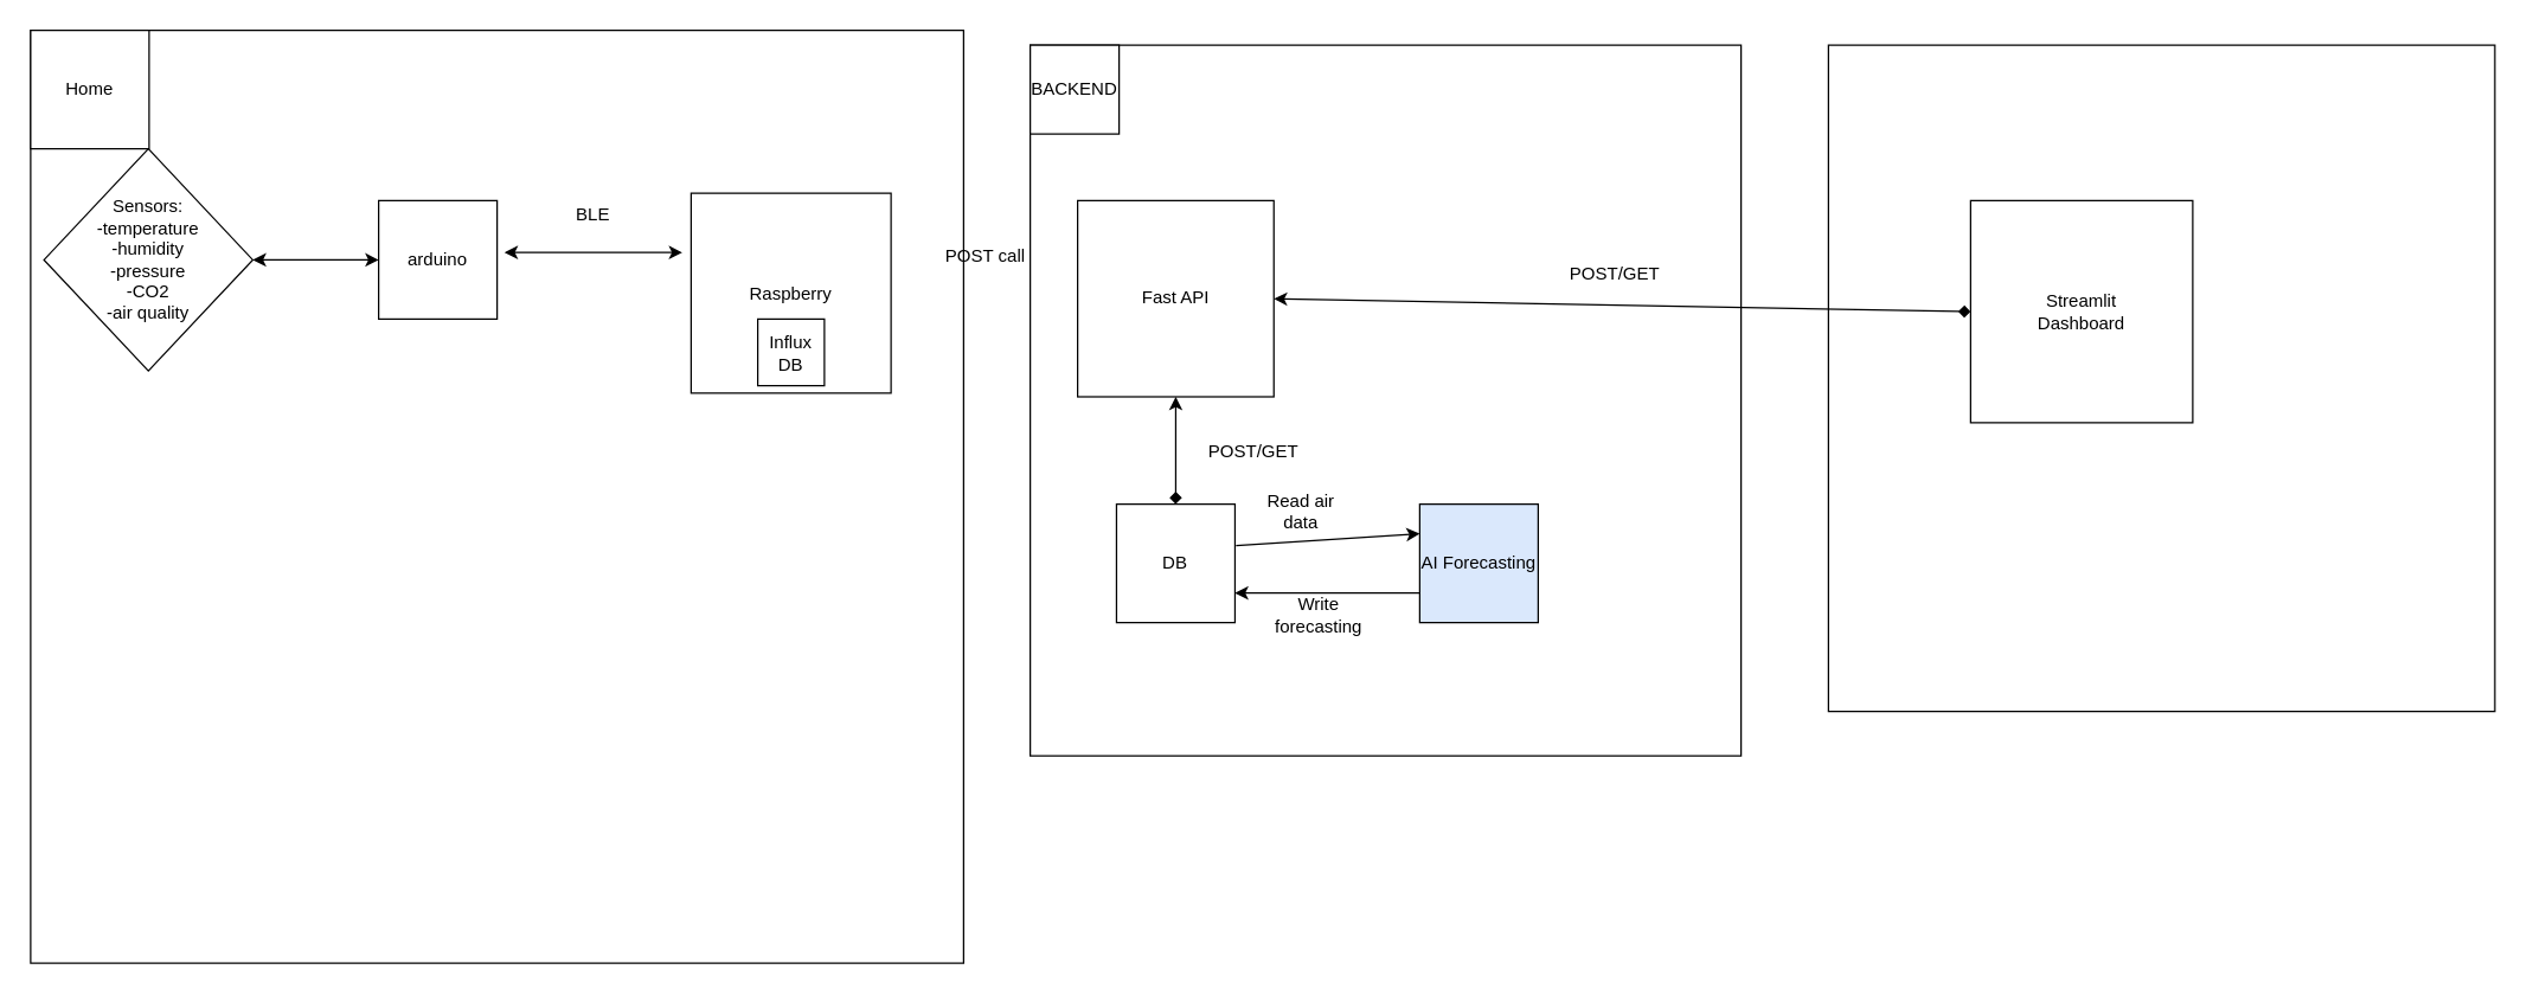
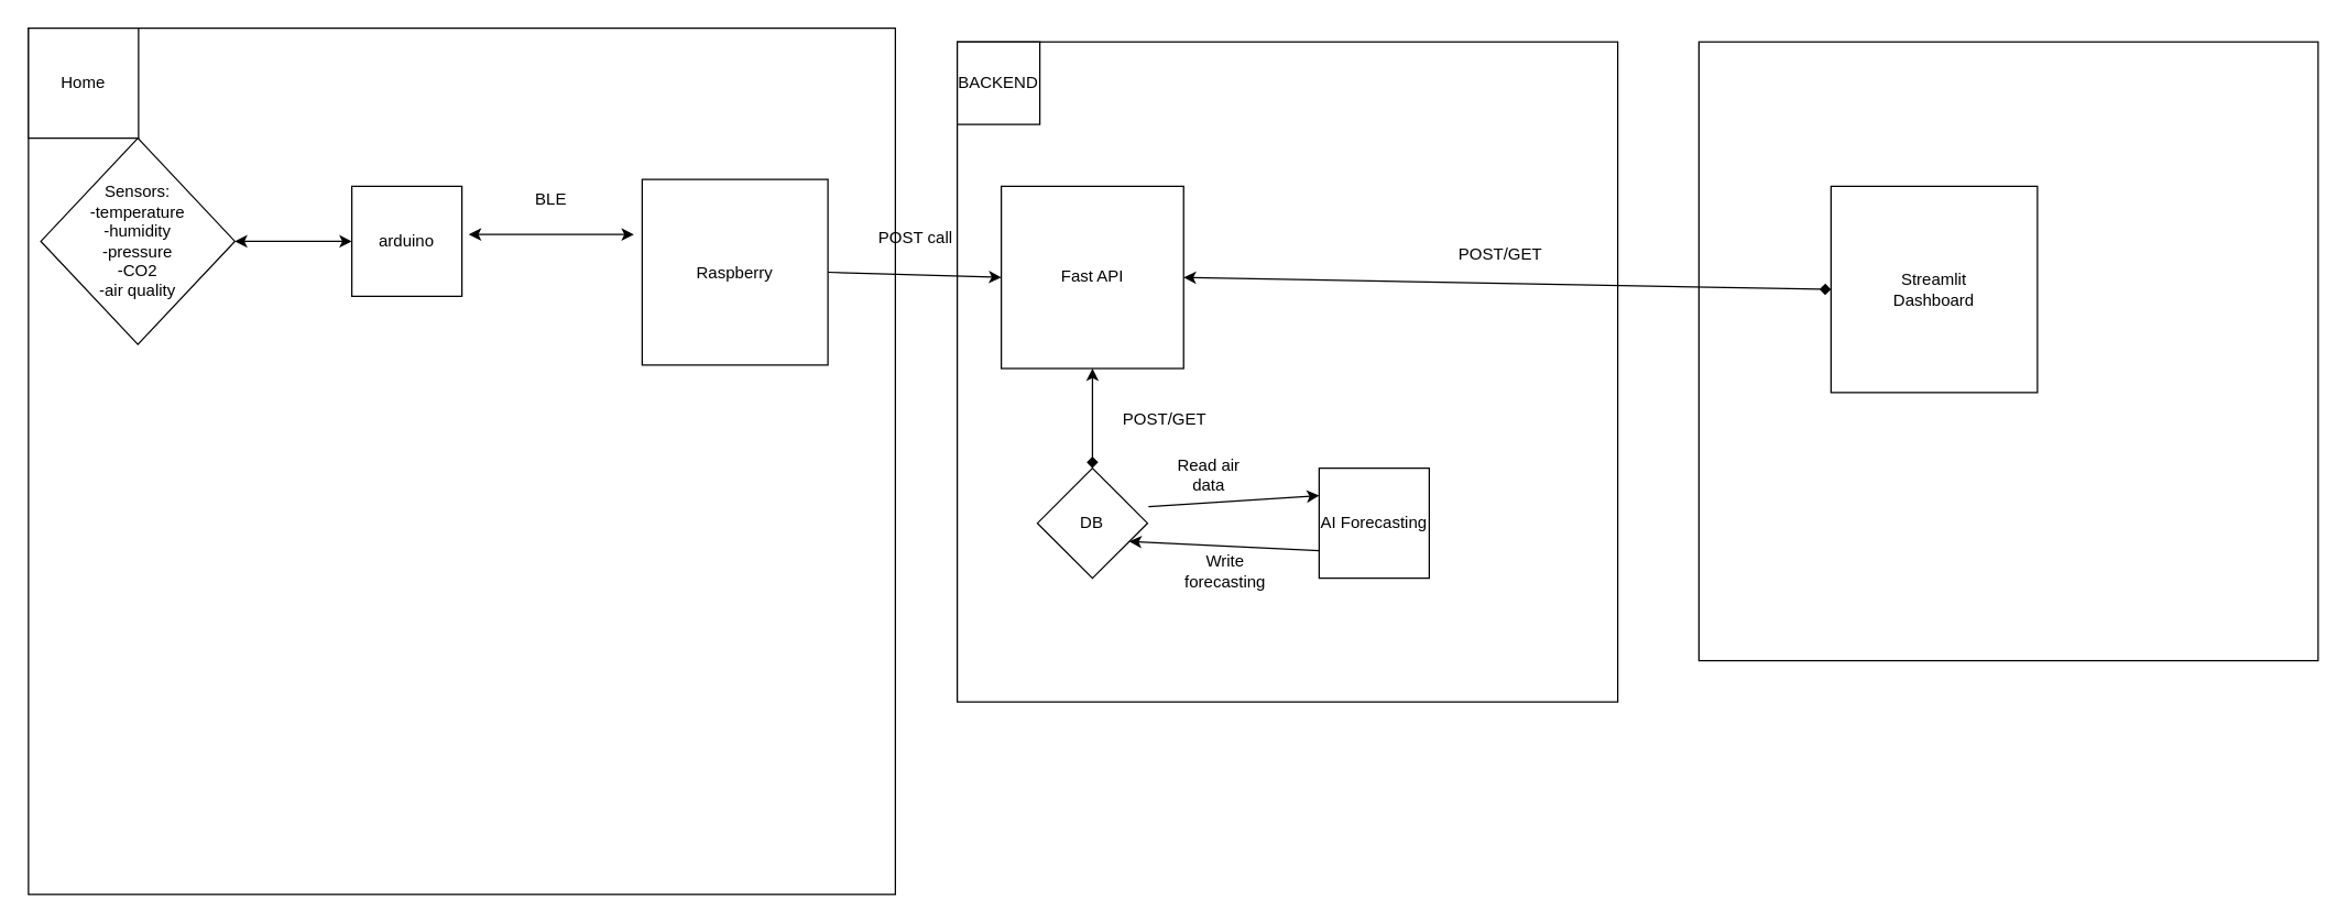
  <mxCell id="0" />
  <mxCell id="1" parent="0" />
  <mxCell id="2" value="" style="whiteSpace=wrap;html=1;aspect=fixed;" vertex="1" parent="1"><mxGeometry x="1234" y="30" width="450" height="450" as="geometry" /></mxCell>
  <mxCell id="3" value="" style="whiteSpace=wrap;html=1;aspect=fixed;" vertex="1" parent="1"><mxGeometry x="695" y="30" width="480" height="480" as="geometry" /></mxCell>
  <mxCell id="4" value="" style="whiteSpace=wrap;html=1;aspect=fixed;" vertex="1" parent="1"><mxGeometry x="20" y="20" width="630" height="630" as="geometry" /></mxCell>
  <mxCell id="5" value="arduino" style="whiteSpace=wrap;html=1;aspect=fixed;" vertex="1" parent="1"><mxGeometry x="255" y="135" width="80" height="80" as="geometry" /></mxCell>
  <mxCell id="6" value="Sensors:&lt;br&gt;-temperature&lt;br&gt;-humidity&lt;br&gt;-pressure&lt;br&gt;-CO2&lt;br&gt;-air quality" style="rhombus;whiteSpace=wrap;html=1;" vertex="1" parent="1"><mxGeometry x="29" y="100" width="141" height="150" as="geometry" /></mxCell>
  <mxCell id="7" value="" style="endArrow=classic;startArrow=classic;html=1;rounded=0;exitX=1;exitY=0.5;exitDx=0;exitDy=0;entryX=0;entryY=0.5;entryDx=0;entryDy=0;" edge="1" parent="1" source="6" target="5"><mxGeometry width="50" height="50" relative="1" as="geometry"><mxPoint x="430" y="300" as="sourcePoint" /><mxPoint x="480" y="250" as="targetPoint" /></mxGeometry></mxCell>
  <mxCell id="8" value="Raspberry" style="whiteSpace=wrap;html=1;aspect=fixed;" vertex="1" parent="1"><mxGeometry x="466" y="130" width="135" height="135" as="geometry" /></mxCell>
  <mxCell id="9" value="" style="endArrow=classic;startArrow=classic;html=1;rounded=0;" edge="1" parent="1"><mxGeometry width="50" height="50" relative="1" as="geometry"><mxPoint x="340" y="170" as="sourcePoint" /><mxPoint x="460" y="170" as="targetPoint" /></mxGeometry></mxCell>
  <mxCell id="10" value="BLE" style="text;html=1;strokeColor=none;fillColor=none;align=center;verticalAlign=middle;whiteSpace=wrap;rounded=0;" vertex="1" parent="1"><mxGeometry x="370" y="130" width="60" height="30" as="geometry" /></mxCell>
- <mxCell id="11" value="Influx DB" style="whiteSpace=wrap;html=1;aspect=fixed;" vertex="1" parent="1"><mxGeometry x="511" y="215" width="45" height="45" as="geometry" /></mxCell>
  <mxCell id="12" value="Fast API" style="whiteSpace=wrap;html=1;aspect=fixed;" vertex="1" parent="1"><mxGeometry x="727" y="135" width="132.5" height="132.5" as="geometry" /></mxCell>
- <mxCell id="14" value="DB" style="whiteSpace=wrap;html=1;aspect=fixed;" vertex="1" parent="1"><mxGeometry x="753.25" y="340" width="80" height="80" as="geometry" /></mxCell>
+ <mxCell id="13" value="" style="endArrow=classic;html=1;rounded=0;entryX=0;entryY=0.5;entryDx=0;entryDy=0;exitX=1;exitY=0.5;exitDx=0;exitDy=0;" edge="1" parent="1" source="8" target="12"><mxGeometry width="50" height="50" relative="1" as="geometry"><mxPoint x="430" y="300" as="sourcePoint" /><mxPoint x="480" y="250" as="targetPoint" /></mxGeometry></mxCell>
+ <mxCell id="14" value="DB" style="rhombus;whiteSpace=wrap;html=1;aspect=fixed;" vertex="1" parent="1"><mxGeometry x="753.25" y="340" width="80" height="80" as="geometry" /></mxCell>
  <mxCell id="15" value="POST call" style="text;html=1;strokeColor=none;fillColor=none;align=center;verticalAlign=middle;whiteSpace=wrap;rounded=0;" vertex="1" parent="1"><mxGeometry x="635" y="157.5" width="60" height="30" as="geometry" /></mxCell>
  <mxCell id="16" value="" style="endArrow=diamond;startArrow=classic;html=1;rounded=0;entryX=0.5;entryY=0;entryDx=0;entryDy=0;exitX=0.5;exitY=1;exitDx=0;exitDy=0;" edge="1" parent="1" source="12" target="14"><mxGeometry width="50" height="50" relative="1" as="geometry"><mxPoint x="350" y="180" as="sourcePoint" /><mxPoint x="470" y="180" as="targetPoint" /></mxGeometry></mxCell>
  <mxCell id="17" value="POST/GET" style="text;html=1;strokeColor=none;fillColor=none;align=center;verticalAlign=middle;whiteSpace=wrap;rounded=0;" vertex="1" parent="1"><mxGeometry x="816" y="290" width="60" height="30" as="geometry" /></mxCell>
- <mxCell id="18" value="AI Forecasting" style="whiteSpace=wrap;html=1;aspect=fixed;fillColor=#dae8fc;" vertex="1" parent="1"><mxGeometry x="958" y="340" width="80" height="80" as="geometry" /></mxCell>
+ <mxCell id="18" value="AI Forecasting" style="whiteSpace=wrap;html=1;aspect=fixed;" vertex="1" parent="1"><mxGeometry x="958" y="340" width="80" height="80" as="geometry" /></mxCell>
  <mxCell id="19" value="" style="endArrow=classic;html=1;rounded=0;exitX=1.009;exitY=0.35;exitDx=0;exitDy=0;exitPerimeter=0;entryX=0;entryY=0.25;entryDx=0;entryDy=0;" edge="1" parent="1" source="14" target="18"><mxGeometry width="50" height="50" relative="1" as="geometry"><mxPoint x="670" y="290" as="sourcePoint" /><mxPoint x="720" y="240" as="targetPoint" /></mxGeometry></mxCell>
  <mxCell id="20" value="Read air data" style="text;html=1;strokeColor=none;fillColor=none;align=center;verticalAlign=middle;whiteSpace=wrap;rounded=0;" vertex="1" parent="1"><mxGeometry x="848" y="330" width="60" height="30" as="geometry" /></mxCell>
  <mxCell id="21" value="" style="endArrow=classic;html=1;rounded=0;exitX=0;exitY=0.75;exitDx=0;exitDy=0;entryX=1;entryY=0.75;entryDx=0;entryDy=0;" edge="1" parent="1" source="18" target="14"><mxGeometry width="50" height="50" relative="1" as="geometry"><mxPoint x="670" y="290" as="sourcePoint" /><mxPoint x="720" y="240" as="targetPoint" /></mxGeometry></mxCell>
  <mxCell id="22" value="Write forecasting" style="text;html=1;strokeColor=none;fillColor=none;align=center;verticalAlign=middle;whiteSpace=wrap;rounded=0;" vertex="1" parent="1"><mxGeometry x="859.5" y="400" width="60" height="30" as="geometry" /></mxCell>
  <mxCell id="23" value="Streamlit&lt;br&gt;Dashboard" style="whiteSpace=wrap;html=1;aspect=fixed;" vertex="1" parent="1"><mxGeometry x="1330" y="135" width="150" height="150" as="geometry" /></mxCell>
  <mxCell id="24" value="Home" style="whiteSpace=wrap;html=1;aspect=fixed;" vertex="1" parent="1"><mxGeometry x="20" y="20" width="80" height="80" as="geometry" /></mxCell>
  <mxCell id="25" value="BACKEND" style="whiteSpace=wrap;html=1;aspect=fixed;" vertex="1" parent="1"><mxGeometry x="695" y="30" width="60" height="60" as="geometry" /></mxCell>
  <mxCell id="26" value="" style="endArrow=diamond;startArrow=classic;html=1;rounded=0;exitX=1;exitY=0.5;exitDx=0;exitDy=0;entryX=0;entryY=0.5;entryDx=0;entryDy=0;" edge="1" parent="1" source="12" target="23"><mxGeometry width="50" height="50" relative="1" as="geometry"><mxPoint x="970" y="220" as="sourcePoint" /><mxPoint x="1020" y="170" as="targetPoint" /></mxGeometry></mxCell>
  <mxCell id="27" value="POST/GET" style="text;html=1;strokeColor=none;fillColor=none;align=center;verticalAlign=middle;whiteSpace=wrap;rounded=0;" vertex="1" parent="1"><mxGeometry x="1060" y="170" width="60" height="30" as="geometry" /></mxCell>
